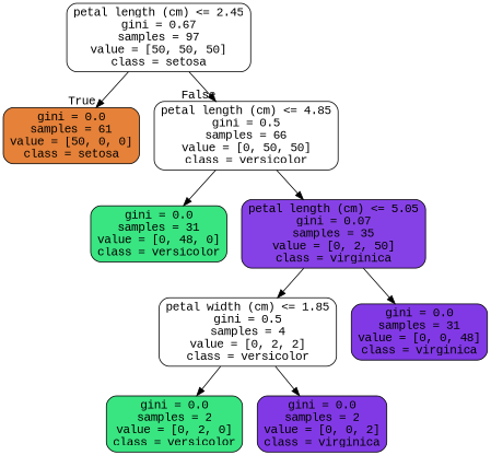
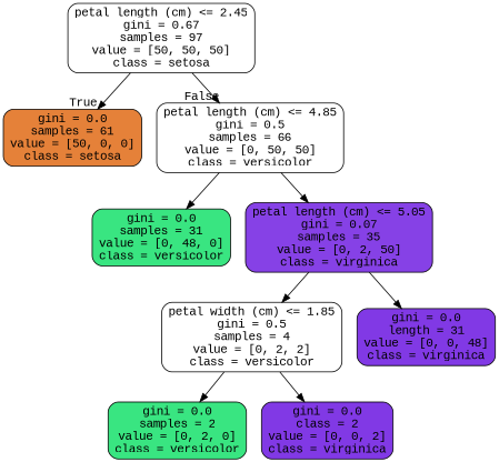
  digraph {
    fontname="Liberation Mono"
    node [color=black fillcolor="#ffffff" fontname="Liberation Mono" shape=box style="filled, rounded"]
    edge [fontname="Liberation Mono"]
    n1 [label="petal length (cm) <= 2.45\ngini = 0.67\nsamples = 97\nvalue = [50, 50, 50]\nclass = setosa"]
    n2 [fillcolor="#e58139" label="gini = 0.0\nsamples = 61\nvalue = [50, 0, 0]\nclass = setosa"]
    n3 [label="petal length (cm) <= 4.85\ngini = 0.5\nsamples = 66\nvalue = [0, 50, 50]\nclass = versicolor"]
    n4 [fillcolor="#39e581" label="gini = 0.0\nsamples = 31\nvalue = [0, 48, 0]\nclass = versicolor"]
    n5 [fillcolor="#8641e6" label="petal length (cm) <= 5.05\ngini = 0.07\nsamples = 35\nvalue = [0, 2, 50]\nclass = virginica"]
    n6 [label="petal width (cm) <= 1.85\ngini = 0.5\nsamples = 4\nvalue = [0, 2, 2]\nclass = versicolor"]
-   n7 [fillcolor="#8139e5" label="gini = 0.0\nsamples = 31\nvalue = [0, 0, 48]\nclass = virginica"]
+   n7 [fillcolor="#8139e5" label="gini = 0.0\nlength = 31\nvalue = [0, 0, 48]\nclass = virginica"]
    n8 [fillcolor="#39e581" label="gini = 0.0\nsamples = 2\nvalue = [0, 2, 0]\nclass = versicolor"]
-   n9 [fillcolor="#8139e5" label="gini = 0.0\nsamples = 2\nvalue = [0, 0, 2]\nclass = virginica"]
+   n9 [fillcolor="#8139e5" label="gini = 0.0\nclass = 2\nvalue = [0, 0, 2]\nclass = virginica"]
    n1 -> n2 [headlabel=True labelangle=45 labeldistance=2.5]
    n1 -> n3 [headlabel=False labelangle=-45 labeldistance=2.5]
    n3 -> n4
    n3 -> n5
    n5 -> n6
    n5 -> n7
    n6 -> n8
    n6 -> n9
  }
